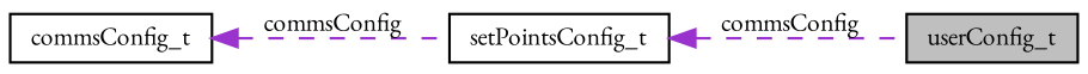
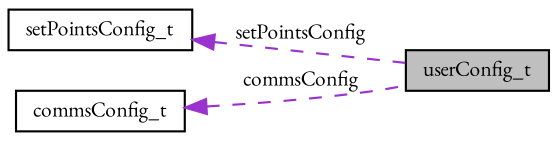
  digraph {
    fontname="EB Garamond"
    rankdir=LR
    node [color=black fillcolor=white fontname="EB Garamond" fontsize=10 shape=record style=filled]
    edge [color=darkorchid3 dir=back fontname="EB Garamond" fontsize=10 labelfontname=Helvetica labelfontsize=10 style=dashed]
    n1 [fillcolor=grey75 fontcolor=black height=0.2 label=userConfig_t width=0.4]
    n2 [height=0.2 label=setPointsConfig_t width=0.4]
    n3 [height=0.2 label=commsConfig_t width=0.4]
-   n2 -> n1 [label=" commsConfig"]
-   n3 -> n2 [label=" commsConfig"]
+   n2 -> n1 [label=" setPointsConfig"]
+   n3 -> n1 [label=" commsConfig"]
  }
